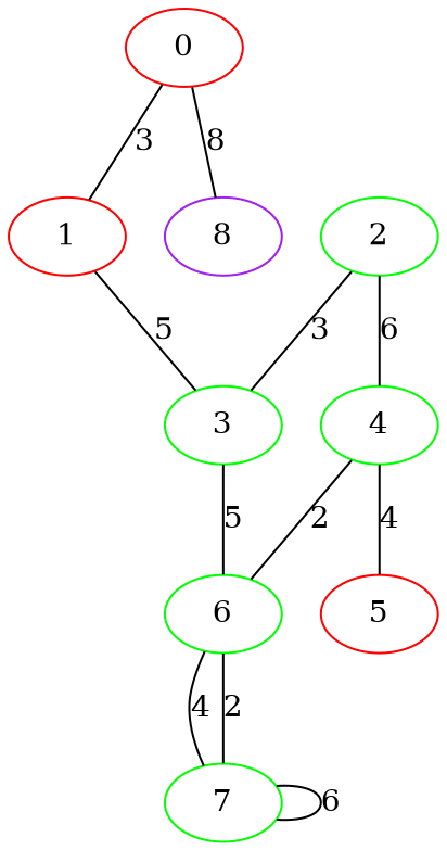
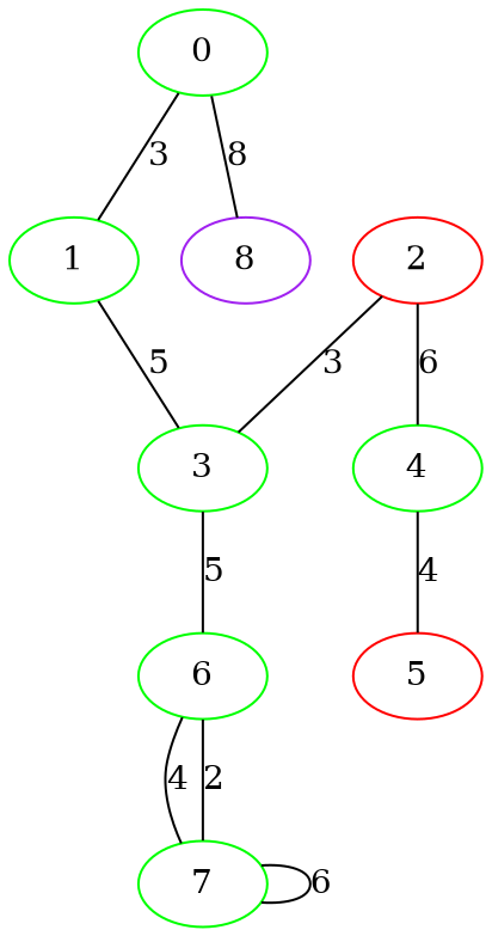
  graph {
    node [color=green weight=2]
-   0 [color=red]
-   1 [color=red]
+   0
+   1
    8 [color=purple weight=4]
    3 [weight=1]
-   2 [weight=1]
+   2 [color=red weight=1]
    4
    6 [weight=1]
    5 [color=red weight=1]
    7
    0 -- 1 [label=3]
    0 -- 8 [label=8]
    1 -- 3 [label=5]
    3 -- 6 [label=5]
    2 -- 3 [label=3]
    2 -- 4 [label=6]
-   4 -- 6 [label=2]
    4 -- 5 [label=4]
    6 -- 7 [label=4]
    6 -- 7 [label=2]
    7 -- 7 [label=6]
  }
